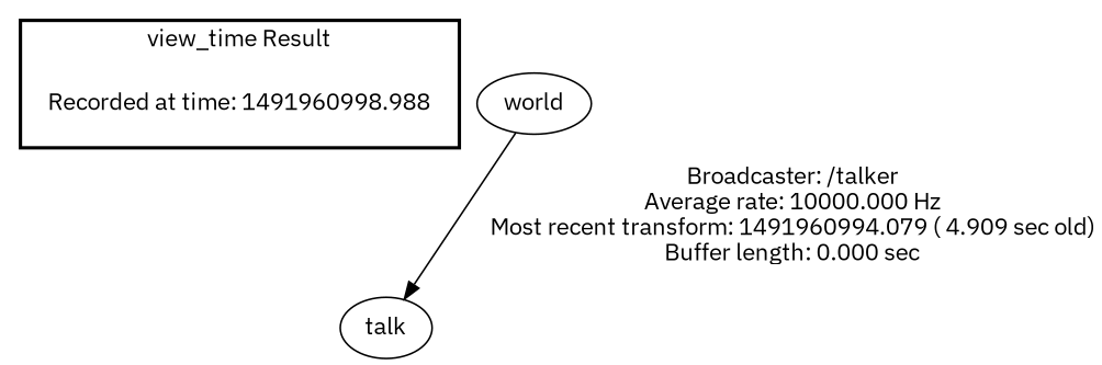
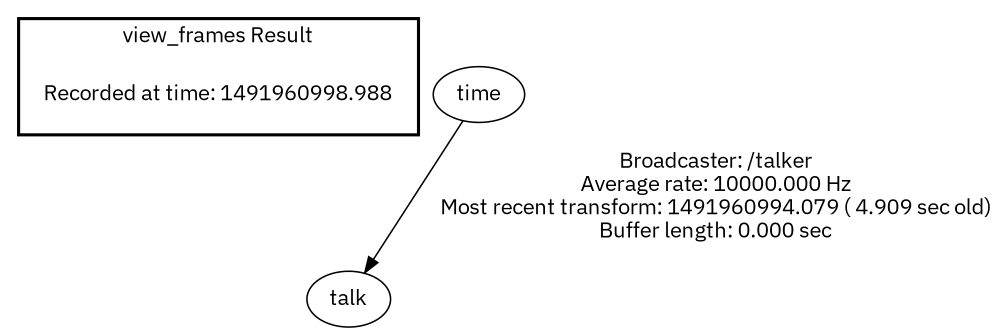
  digraph {
    fontname="IBM Plex Sans"
    node [fontname="IBM Plex Sans"]
    edge [fontname="IBM Plex Sans"]
    "Recorded at time: 1491960998.988" [shape=plaintext]
    talk
-   world
+   world [label=time]
    subgraph cluster_1 {
      color=black
-     label="view_time Result"
+     label="view_frames Result"
      style=bold
      "Recorded at time: 1491960998.988"
    }
    "Recorded at time: 1491960998.988" -> talk [style=invis]
    world -> talk [label="Broadcaster: /talker\nAverage rate: 10000.000 Hz\nMost recent transform: 1491960994.079 ( 4.909 sec old)\nBuffer length: 0.000 sec\n"]
  }
